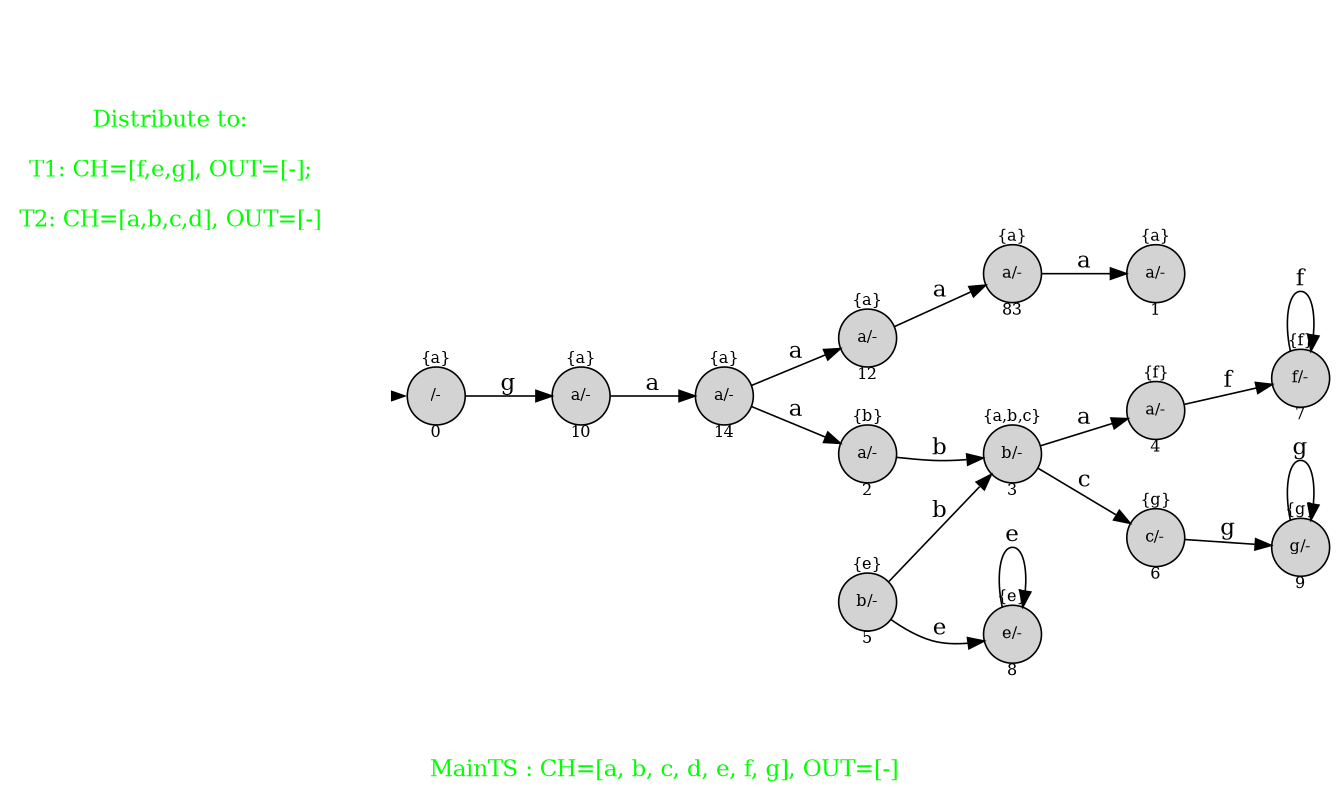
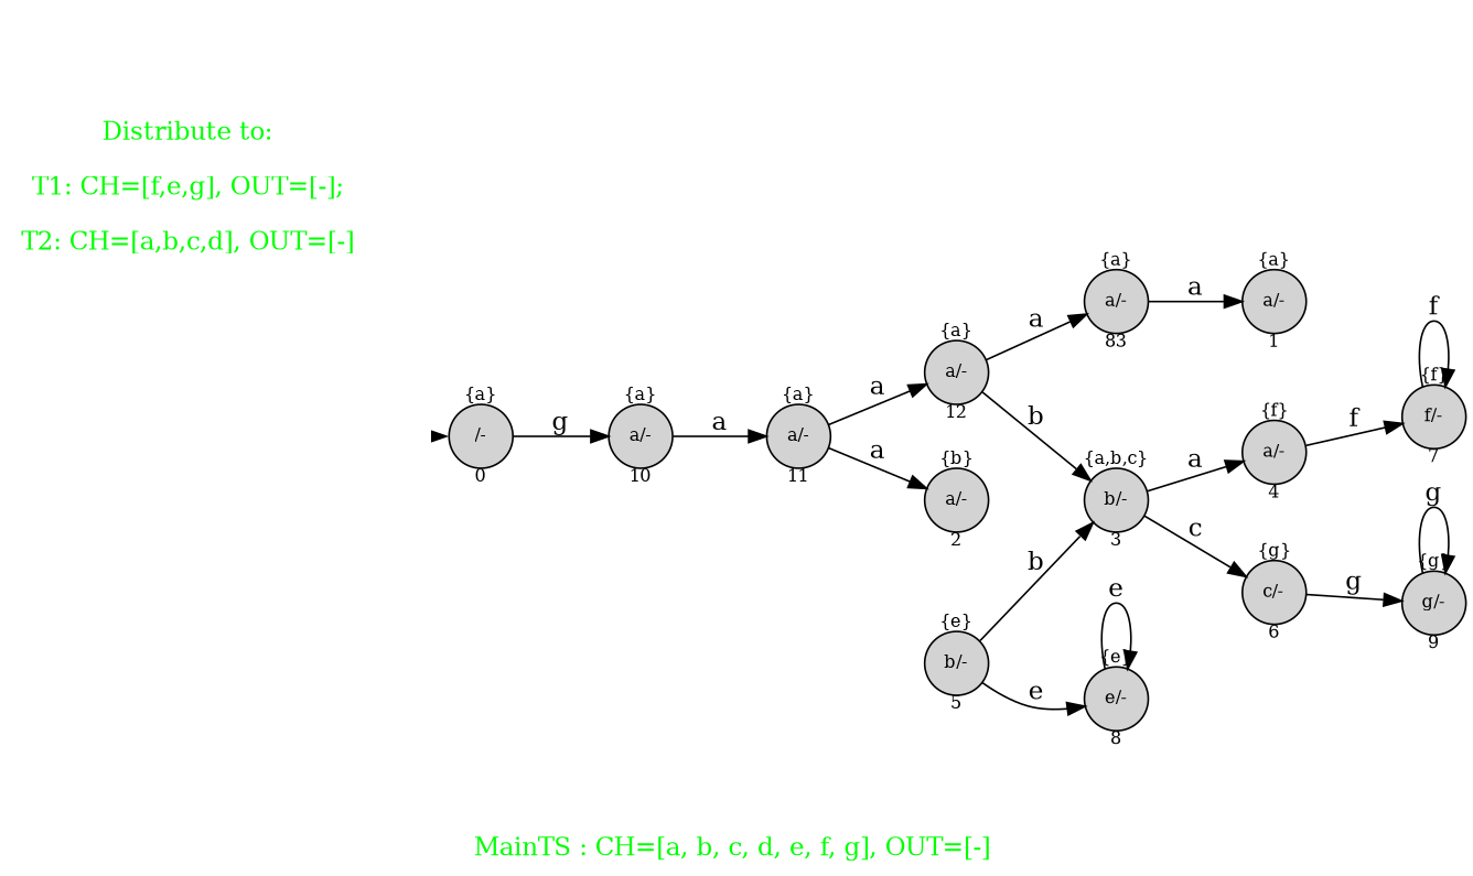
  digraph {
    fontcolor=green
    fontsize=14
    label="\nMainTS : CH=[a, b, c, d, e, f, g], OUT=[-] "
    nodesep=0.5
    rankdir=LR
    ranksep=0.6
    node [fixedsize=true fontsize=10 shape=circle style=filled]
    init [shape=point style=invis]
    n2 [label="{a}\n\n/-\n\n0"]
    n3 [label="{a}\n\na/-\n\n10"]
    n4 [fixedsize=false fontcolor=green fontsize=14 label="Distribute to:\n\nT1: CH=[f,e,g], OUT=[-];\n\nT2: CH=[a,b,c,d], OUT=[-]" peripheries=0 shape=square style=""]
    n5 [label="{a,b,c}\n\nb/-\n\n3"]
    n6 [label="{f}\n\na/-\n\n4"]
    n7 [label="{g}\n\nc/-\n\n6"]
    n8 [label="{f}\n\nf/-\n\n7"]
    n9 [label="{e}\n\nb/-\n\n5"]
    n10 [label="{e}\n\ne/-\n\n8"]
    n11 [label="{g}\n\ng/-\n\n9"]
-   n12 [label="{a}\n\na/-\n\n14"]
+   n12 [label="{a}\n\na/-\n\n11"]
    n13 [label="{a}\n\na/-\n\n12"]
    n14 [label="{b}\n\na/-\n\n2"]
    n15 [label="{a}\n\na/-\n\n83"]
    n16 [label="{a}\n\na/-\n\n1"]
    init -> n2 [penwidth=0]
    n2 -> n3 [label=g]
    n3 -> n12 [label=a]
    n5 -> n6 [label=a]
    n5 -> n7 [label=c]
    n6 -> n8 [label=f]
    n7 -> n11 [label=g]
    n8 -> n8 [label=f]
    n9 -> n5 [label=b]
    n9 -> n10 [label=e]
    n10 -> n10 [label=e]
    n11 -> n11 [label=g]
    n12 -> n13 [label=a]
    n12 -> n14 [label=a]
    n13 -> n15 [label=a]
-   n14 -> n5 [label=b]
+   n13 -> n5 [label=b]
    n15 -> n16 [label=a]
  }
